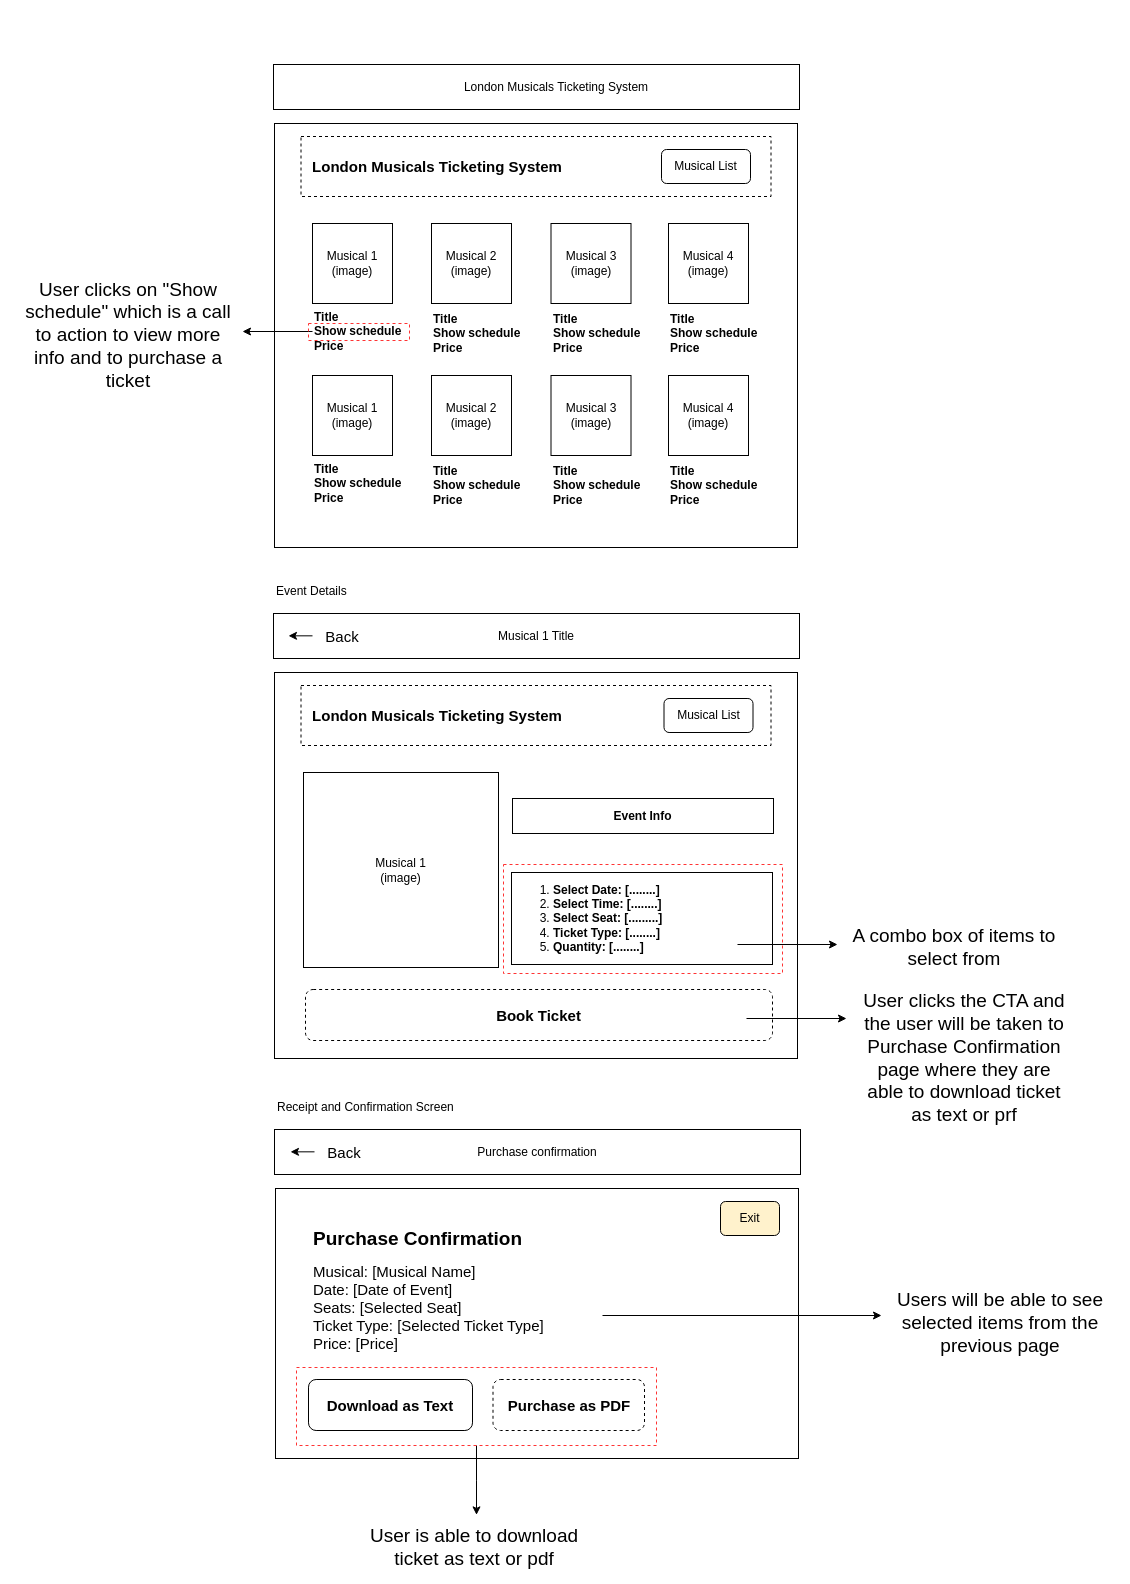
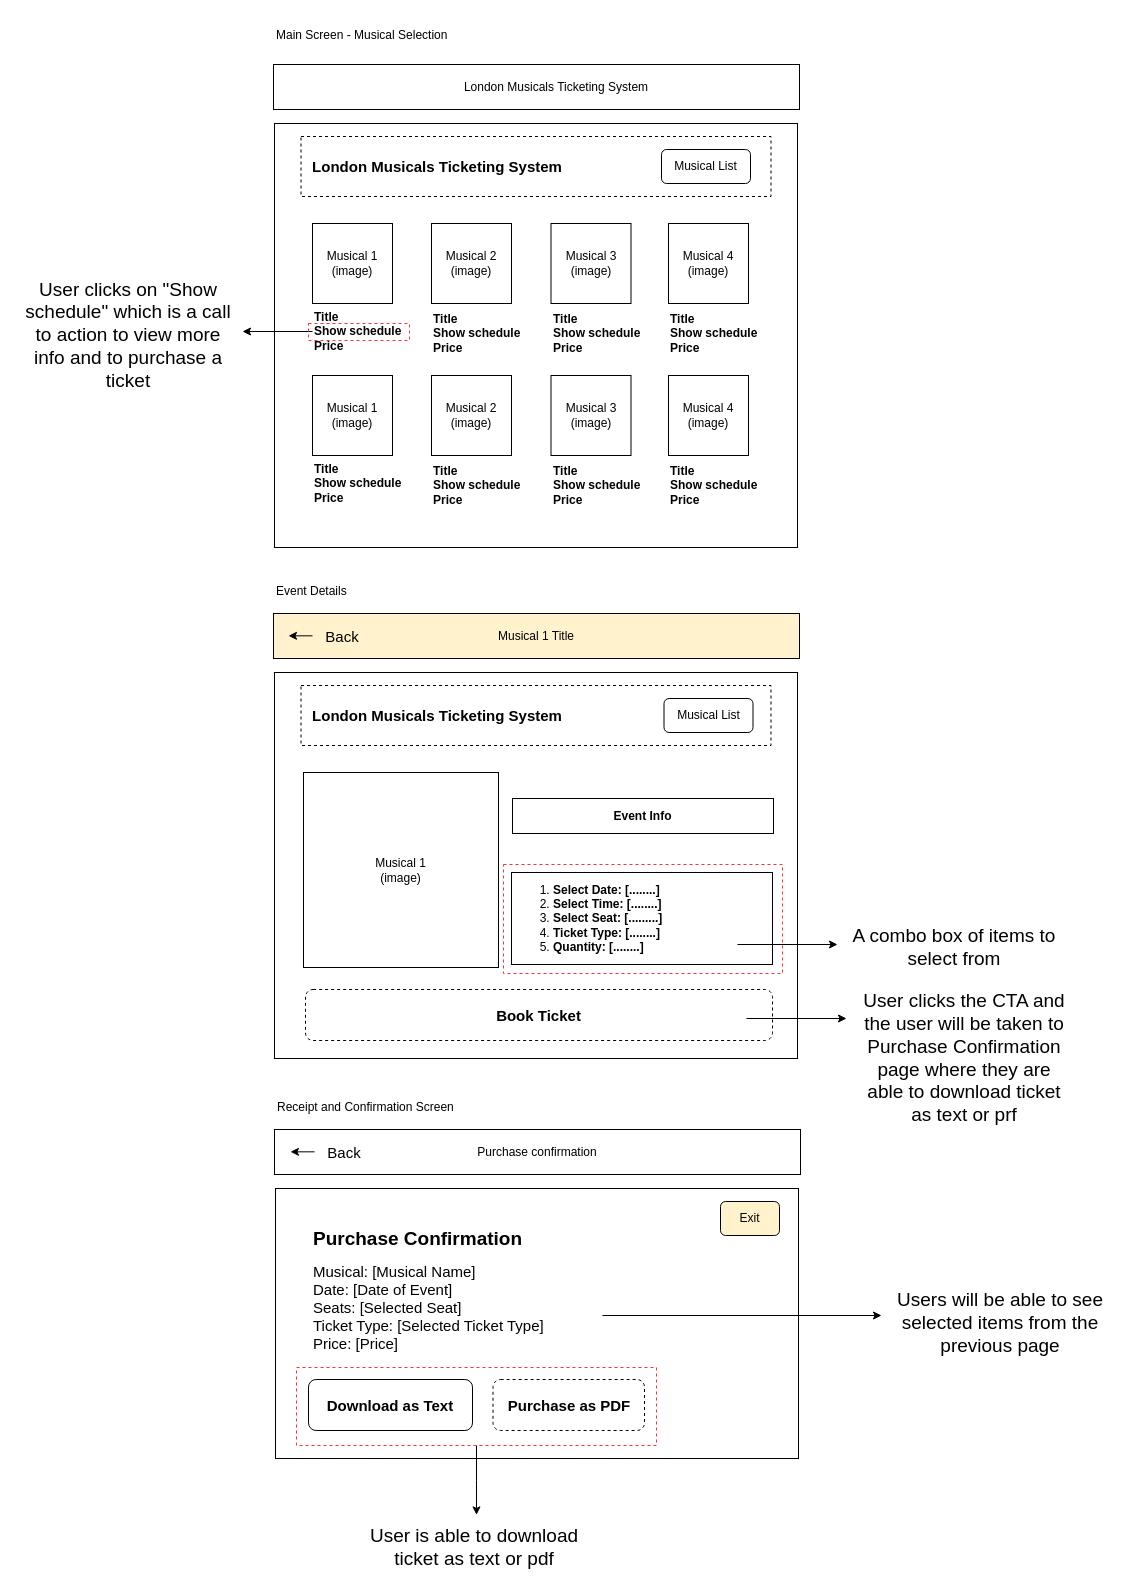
  <mxCell id="0" />
  <mxCell id="1" parent="0" />
  <mxCell id="2" value="" style="rounded=0;whiteSpace=wrap;html=1;" vertex="1" parent="1"><mxGeometry x="274" y="123" width="523" height="424" as="geometry" /></mxCell>
  <mxCell id="3" value="" style="rounded=0;whiteSpace=wrap;html=1;fontSize=15;dashed=1;" vertex="1" parent="1"><mxGeometry x="300.5" y="136" width="470" height="60" as="geometry" /></mxCell>
+ <mxCell id="4" value="Main Screen - Musical Selection" style="text;html=1;strokeColor=none;fillColor=none;align=left;verticalAlign=middle;whiteSpace=wrap;rounded=0;" vertex="1" parent="1"><mxGeometry x="274" y="20" width="203" height="30" as="geometry" /></mxCell>
  <mxCell id="5" value="&lt;blockquote style=&quot;margin: 0 0 0 40px; border: none; padding: 0px;&quot;&gt;&lt;span class=&quot;hljs-variable&quot;&gt;London&lt;/span&gt; &lt;span class=&quot;hljs-variable&quot;&gt;Musicals&lt;/span&gt; &lt;span class=&quot;hljs-variable&quot;&gt;Ticketing&lt;/span&gt; &lt;span class=&quot;hljs-variable&quot;&gt;System&lt;/span&gt;&lt;/blockquote&gt;" style="rounded=0;whiteSpace=wrap;html=1;" vertex="1" parent="1"><mxGeometry x="273" y="64" width="526" height="45" as="geometry" /></mxCell>
  <mxCell id="6" value="Musical 1&lt;br&gt;(image)" style="whiteSpace=wrap;html=1;aspect=fixed;" vertex="1" parent="1"><mxGeometry x="312" y="223" width="80" height="80" as="geometry" /></mxCell>
  <mxCell id="7" value="Musical 2&lt;br&gt;(image)" style="whiteSpace=wrap;html=1;aspect=fixed;" vertex="1" parent="1"><mxGeometry x="431" y="223" width="80" height="80" as="geometry" /></mxCell>
  <mxCell id="8" value="Musical 3&lt;br&gt;(image)" style="whiteSpace=wrap;html=1;aspect=fixed;" vertex="1" parent="1"><mxGeometry x="550.5" y="223" width="80" height="80" as="geometry" /></mxCell>
  <mxCell id="9" value="Musical 4&lt;br&gt;(image)" style="whiteSpace=wrap;html=1;aspect=fixed;" vertex="1" parent="1"><mxGeometry x="668" y="223" width="80" height="80" as="geometry" /></mxCell>
  <mxCell id="10" value="&lt;b&gt;Title&lt;br&gt;Show schedule&lt;br&gt;Price&lt;/b&gt;&lt;b&gt;&lt;br&gt;&lt;/b&gt;" style="text;html=1;strokeColor=none;fillColor=none;align=left;verticalAlign=middle;whiteSpace=wrap;rounded=0;" vertex="1" parent="1"><mxGeometry x="312" y="309" width="104" height="44" as="geometry" /></mxCell>
  <mxCell id="11" value="&lt;b&gt;Title&lt;br&gt;Show schedule&lt;br&gt;Price&lt;/b&gt;&lt;b&gt;&lt;br&gt;&lt;/b&gt;" style="text;html=1;strokeColor=none;fillColor=none;align=left;verticalAlign=middle;whiteSpace=wrap;rounded=0;" vertex="1" parent="1"><mxGeometry x="431" y="311" width="104" height="44" as="geometry" /></mxCell>
  <mxCell id="12" value="&lt;b&gt;Title&lt;br&gt;Show schedule&lt;br&gt;Price&lt;/b&gt;&lt;b&gt;&lt;br&gt;&lt;/b&gt;" style="text;html=1;strokeColor=none;fillColor=none;align=left;verticalAlign=middle;whiteSpace=wrap;rounded=0;" vertex="1" parent="1"><mxGeometry x="550.5" y="311" width="104" height="44" as="geometry" /></mxCell>
  <mxCell id="13" value="&lt;b&gt;Title&lt;br&gt;Show schedule&lt;br&gt;Price&lt;/b&gt;&lt;b&gt;&lt;br&gt;&lt;/b&gt;" style="text;html=1;strokeColor=none;fillColor=none;align=left;verticalAlign=middle;whiteSpace=wrap;rounded=0;" vertex="1" parent="1"><mxGeometry x="668" y="311" width="104" height="44" as="geometry" /></mxCell>
  <mxCell id="14" value="Musical 1&lt;br&gt;(image)" style="whiteSpace=wrap;html=1;aspect=fixed;" vertex="1" parent="1"><mxGeometry x="312" y="375" width="80" height="80" as="geometry" /></mxCell>
  <mxCell id="15" value="Musical 2&lt;br&gt;(image)" style="whiteSpace=wrap;html=1;aspect=fixed;" vertex="1" parent="1"><mxGeometry x="431" y="375" width="80" height="80" as="geometry" /></mxCell>
  <mxCell id="16" value="Musical 3&lt;br&gt;(image)" style="whiteSpace=wrap;html=1;aspect=fixed;" vertex="1" parent="1"><mxGeometry x="550.5" y="375" width="80" height="80" as="geometry" /></mxCell>
  <mxCell id="17" value="Musical 4&lt;br&gt;(image)" style="whiteSpace=wrap;html=1;aspect=fixed;" vertex="1" parent="1"><mxGeometry x="668" y="375" width="80" height="80" as="geometry" /></mxCell>
  <mxCell id="18" value="&lt;b&gt;Title&lt;br&gt;Show schedule&lt;br&gt;Price&lt;br&gt;&lt;/b&gt;" style="text;html=1;strokeColor=none;fillColor=none;align=left;verticalAlign=middle;whiteSpace=wrap;rounded=0;" vertex="1" parent="1"><mxGeometry x="312" y="461" width="104" height="44" as="geometry" /></mxCell>
  <mxCell id="19" value="&lt;b&gt;Title&lt;br&gt;Show schedule&lt;br&gt;Price&lt;/b&gt;&lt;b&gt;&lt;br&gt;&lt;/b&gt;" style="text;html=1;strokeColor=none;fillColor=none;align=left;verticalAlign=middle;whiteSpace=wrap;rounded=0;" vertex="1" parent="1"><mxGeometry x="431" y="463" width="104" height="44" as="geometry" /></mxCell>
  <mxCell id="20" value="&lt;b&gt;Title&lt;br&gt;Show schedule&lt;br&gt;Price&lt;/b&gt;&lt;b&gt;&lt;br&gt;&lt;/b&gt;" style="text;html=1;strokeColor=none;fillColor=none;align=left;verticalAlign=middle;whiteSpace=wrap;rounded=0;" vertex="1" parent="1"><mxGeometry x="550.5" y="463" width="104" height="44" as="geometry" /></mxCell>
  <mxCell id="21" value="&lt;b&gt;Title&lt;br&gt;Show schedule&lt;br&gt;Price&lt;/b&gt;&lt;b&gt;&lt;br&gt;&lt;/b&gt;" style="text;html=1;strokeColor=none;fillColor=none;align=left;verticalAlign=middle;whiteSpace=wrap;rounded=0;" vertex="1" parent="1"><mxGeometry x="668" y="463" width="104" height="44" as="geometry" /></mxCell>
  <mxCell id="22" value="&lt;b style=&quot;font-size: 15px;&quot;&gt;&lt;span class=&quot;hljs-variable&quot;&gt;London&lt;/span&gt;&amp;nbsp;&lt;span class=&quot;hljs-variable&quot;&gt;Musicals&lt;/span&gt;&amp;nbsp;&lt;span class=&quot;hljs-variable&quot;&gt;Ticketing&lt;/span&gt;&amp;nbsp;&lt;span class=&quot;hljs-variable&quot;&gt;System&lt;/span&gt;&lt;/b&gt;" style="text;html=1;strokeColor=none;fillColor=none;align=center;verticalAlign=middle;whiteSpace=wrap;rounded=0;" vertex="1" parent="1"><mxGeometry x="407" y="151" width="60" height="30" as="geometry" /></mxCell>
  <mxCell id="23" value="" style="rounded=0;whiteSpace=wrap;html=1;" vertex="1" parent="1"><mxGeometry x="274" y="672" width="523" height="386" as="geometry" /></mxCell>
  <mxCell id="24" value="" style="rounded=0;whiteSpace=wrap;html=1;fontSize=15;dashed=1;" vertex="1" parent="1"><mxGeometry x="300.5" y="685" width="470" height="60" as="geometry" /></mxCell>
- <mxCell id="25" value="Musical 1 Title" style="rounded=0;whiteSpace=wrap;html=1;" vertex="1" parent="1"><mxGeometry x="273" y="613" width="526" height="45" as="geometry" /></mxCell>
+ <mxCell id="25" value="Musical 1 Title" style="rounded=0;whiteSpace=wrap;html=1;fillColor=#fff2cc;" vertex="1" parent="1"><mxGeometry x="273" y="613" width="526" height="45" as="geometry" /></mxCell>
  <mxCell id="26" value="Musical 1&lt;br&gt;(image)" style="whiteSpace=wrap;html=1;aspect=fixed;" vertex="1" parent="1"><mxGeometry x="303" y="772" width="195" height="195" as="geometry" /></mxCell>
  <mxCell id="27" value="&lt;div style=&quot;&quot;&gt;&lt;b&gt;Event Info&lt;/b&gt;&lt;/div&gt;" style="text;html=1;strokeColor=default;fillColor=none;align=center;verticalAlign=middle;whiteSpace=wrap;rounded=0;" vertex="1" parent="1"><mxGeometry x="512" y="798" width="261" height="35" as="geometry" /></mxCell>
  <mxCell id="28" value="Musical List" style="rounded=1;whiteSpace=wrap;html=1;" vertex="1" parent="1"><mxGeometry x="663.5" y="698" width="89" height="34" as="geometry" /></mxCell>
  <mxCell id="29" value="&lt;b style=&quot;font-size: 15px;&quot;&gt;&lt;span class=&quot;hljs-variable&quot;&gt;London&lt;/span&gt;&amp;nbsp;&lt;span class=&quot;hljs-variable&quot;&gt;Musicals&lt;/span&gt;&amp;nbsp;&lt;span class=&quot;hljs-variable&quot;&gt;Ticketing&lt;/span&gt;&amp;nbsp;&lt;span class=&quot;hljs-variable&quot;&gt;System&lt;/span&gt;&lt;/b&gt;" style="text;html=1;strokeColor=none;fillColor=none;align=center;verticalAlign=middle;whiteSpace=wrap;rounded=0;" vertex="1" parent="1"><mxGeometry x="407" y="700" width="60" height="30" as="geometry" /></mxCell>
  <mxCell id="30" value="Event Details" style="text;html=1;strokeColor=none;fillColor=none;align=left;verticalAlign=middle;whiteSpace=wrap;rounded=0;" vertex="1" parent="1"><mxGeometry x="274" y="576" width="203" height="30" as="geometry" /></mxCell>
  <mxCell id="31" value="&lt;b&gt;Book Ticket&lt;/b&gt;" style="rounded=1;whiteSpace=wrap;html=1;dashed=1;fontSize=15;strokeColor=default;" vertex="1" parent="1"><mxGeometry x="305" y="989" width="467" height="51" as="geometry" /></mxCell>
  <mxCell id="32" value="&lt;div style=&quot;&quot;&gt;&lt;div&gt;&lt;b&gt;&lt;br&gt;&lt;/b&gt;&lt;/div&gt;&lt;ol&gt;&lt;li&gt;&lt;b&gt;Select Date: [........]&lt;/b&gt;&lt;/li&gt;&lt;li&gt;&lt;b&gt;Select Time: [........]&lt;/b&gt;&lt;/li&gt;&lt;li&gt;&lt;b&gt;Select Seat: [.........]&lt;/b&gt;&lt;/li&gt;&lt;li&gt;&lt;b&gt;Ticket Type: [........]&lt;/b&gt;&lt;/li&gt;&lt;li&gt;&lt;b&gt;Quantity: [........]&lt;/b&gt;&lt;/li&gt;&lt;/ol&gt;&lt;/div&gt;&lt;div style=&quot;&quot;&gt;&lt;b&gt;&lt;br&gt;&lt;/b&gt;&lt;/div&gt;" style="text;html=1;strokeColor=default;fillColor=none;align=left;verticalAlign=middle;whiteSpace=wrap;rounded=0;" vertex="1" parent="1"><mxGeometry x="511" y="872" width="261" height="92" as="geometry" /></mxCell>
  <mxCell id="33" value="" style="rounded=0;whiteSpace=wrap;html=1;" vertex="1" parent="1"><mxGeometry x="275" y="1188" width="523" height="270" as="geometry" /></mxCell>
  <mxCell id="34" value="Purchase confirmation" style="rounded=0;whiteSpace=wrap;html=1;" vertex="1" parent="1"><mxGeometry x="274" y="1129" width="526" height="45" as="geometry" /></mxCell>
  <mxCell id="35" value="Receipt and Confirmation Screen" style="text;html=1;strokeColor=none;fillColor=none;align=left;verticalAlign=middle;whiteSpace=wrap;rounded=0;" vertex="1" parent="1"><mxGeometry x="275" y="1092" width="203" height="30" as="geometry" /></mxCell>
  <mxCell id="36" value="&lt;b&gt;Download as Text&lt;/b&gt;" style="rounded=1;whiteSpace=wrap;html=1;dashed=0;fontSize=15;strokeColor=default;" vertex="1" parent="1"><mxGeometry x="308" y="1379" width="164" height="51" as="geometry" /></mxCell>
  <mxCell id="37" value="" style="endArrow=classic;html=1;rounded=0;fontSize=15;" edge="1" parent="1"><mxGeometry width="50" height="50" relative="1" as="geometry"><mxPoint x="312" y="635.33" as="sourcePoint" /><mxPoint x="288" y="635.33" as="targetPoint" /></mxGeometry></mxCell>
  <mxCell id="38" value="Back" style="text;html=1;strokeColor=none;fillColor=none;align=center;verticalAlign=middle;whiteSpace=wrap;rounded=0;dashed=1;fontSize=15;" vertex="1" parent="1"><mxGeometry x="312" y="620.5" width="60" height="30" as="geometry" /></mxCell>
  <mxCell id="39" value="" style="endArrow=classic;html=1;rounded=0;fontSize=15;" edge="1" parent="1"><mxGeometry width="50" height="50" relative="1" as="geometry"><mxPoint x="314" y="1151.33" as="sourcePoint" /><mxPoint x="290" y="1151.33" as="targetPoint" /></mxGeometry></mxCell>
  <mxCell id="40" value="Back" style="text;html=1;strokeColor=none;fillColor=none;align=center;verticalAlign=middle;whiteSpace=wrap;rounded=0;dashed=1;fontSize=15;" vertex="1" parent="1"><mxGeometry x="314" y="1136.5" width="60" height="30" as="geometry" /></mxCell>
  <mxCell id="41" value="&lt;b&gt;Purchase as PDF&lt;/b&gt;" style="rounded=1;whiteSpace=wrap;html=1;dashed=1;fontSize=15;strokeColor=default;" vertex="1" parent="1"><mxGeometry x="492.5" y="1379" width="151.5" height="51" as="geometry" /></mxCell>
  <mxCell id="42" value="&lt;h1 style=&quot;font-size: 19px;&quot;&gt;Purchase Confirmation&lt;/h1&gt;&lt;div&gt;Musical: [Musical Name]&lt;/div&gt;&lt;div&gt;Date: [Date of Event]&lt;/div&gt;&lt;div&gt;Seats: [Selected Seat]&lt;/div&gt;&lt;div&gt;Ticket Type: [Selected Ticket Type]&lt;/div&gt;&lt;div&gt;Price: [Price]&lt;/div&gt;" style="text;html=1;strokeColor=none;fillColor=none;spacing=5;spacingTop=-20;whiteSpace=wrap;overflow=hidden;rounded=0;dashed=1;fontSize=15;" vertex="1" parent="1"><mxGeometry x="308" y="1225" width="412" height="146" as="geometry" /></mxCell>
  <mxCell id="43" value="Exit" style="rounded=1;whiteSpace=wrap;html=1;fillColor=#fff2cc;" vertex="1" parent="1"><mxGeometry x="720" y="1201" width="59" height="34" as="geometry" /></mxCell>
  <mxCell id="44" value="Musical List" style="rounded=1;whiteSpace=wrap;html=1;" vertex="1" parent="1"><mxGeometry x="661" y="149" width="89" height="34" as="geometry" /></mxCell>
  <mxCell id="45" value="" style="endArrow=classic;html=1;rounded=0;fontSize=19;exitX=0;exitY=0.5;exitDx=0;exitDy=0;" edge="1" parent="1" source="10"><mxGeometry width="50" height="50" relative="1" as="geometry"><mxPoint x="219" y="392" as="sourcePoint" /><mxPoint x="242" y="331" as="targetPoint" /></mxGeometry></mxCell>
  <mxCell id="46" value="" style="rounded=0;whiteSpace=wrap;html=1;dashed=1;fontSize=19;strokeColor=#FF3333;fillColor=none;" vertex="1" parent="1"><mxGeometry x="308" y="323" width="101" height="17" as="geometry" /></mxCell>
  <mxCell id="47" value="User clicks on &quot;Show schedule&quot; which is a call to action to view more info and to purchase a ticket" style="text;html=1;strokeColor=none;fillColor=none;align=center;verticalAlign=middle;whiteSpace=wrap;rounded=0;dashed=1;fontSize=19;" vertex="1" parent="1"><mxGeometry x="20" y="320" width="216" height="30" as="geometry" /></mxCell>
  <mxCell id="48" value="" style="rounded=0;whiteSpace=wrap;html=1;dashed=1;fontSize=19;strokeColor=#FF3333;fillColor=none;" vertex="1" parent="1"><mxGeometry x="503" y="864" width="279" height="109" as="geometry" /></mxCell>
  <mxCell id="49" value="" style="endArrow=classic;html=1;rounded=0;fontSize=19;" edge="1" parent="1"><mxGeometry width="50" height="50" relative="1" as="geometry"><mxPoint x="737" y="944" as="sourcePoint" /><mxPoint x="837" y="944" as="targetPoint" /></mxGeometry></mxCell>
  <mxCell id="50" value="A combo box of items to select from" style="text;html=1;strokeColor=none;fillColor=none;align=center;verticalAlign=middle;whiteSpace=wrap;rounded=0;dashed=1;fontSize=19;" vertex="1" parent="1"><mxGeometry x="846" y="932" width="216" height="30" as="geometry" /></mxCell>
  <mxCell id="51" value="" style="endArrow=classic;html=1;rounded=0;fontSize=19;" edge="1" parent="1"><mxGeometry width="50" height="50" relative="1" as="geometry"><mxPoint x="746" y="1018" as="sourcePoint" /><mxPoint x="846" y="1018" as="targetPoint" /></mxGeometry></mxCell>
  <mxCell id="52" value="User clicks the CTA and the user will be taken to Purchase Confirmation page where they are able to download ticket as text or prf" style="text;html=1;strokeColor=none;fillColor=none;align=center;verticalAlign=middle;whiteSpace=wrap;rounded=0;dashed=1;fontSize=19;" vertex="1" parent="1"><mxGeometry x="856" y="1043" width="216" height="30" as="geometry" /></mxCell>
  <mxCell id="53" value="" style="endArrow=classic;html=1;rounded=0;fontSize=19;" edge="1" parent="1"><mxGeometry width="50" height="50" relative="1" as="geometry"><mxPoint x="602" y="1315" as="sourcePoint" /><mxPoint x="881" y="1315" as="targetPoint" /></mxGeometry></mxCell>
  <mxCell id="54" value="Users will be able to see selected items from the previous page" style="text;html=1;strokeColor=none;fillColor=none;align=center;verticalAlign=middle;whiteSpace=wrap;rounded=0;dashed=1;fontSize=19;" vertex="1" parent="1"><mxGeometry x="892" y="1308" width="216" height="30" as="geometry" /></mxCell>
  <mxCell id="55" style="edgeStyle=orthogonalEdgeStyle;rounded=0;orthogonalLoop=1;jettySize=auto;html=1;fontSize=19;" edge="1" parent="1" source="56"><mxGeometry relative="1" as="geometry"><mxPoint x="476" y="1514.381" as="targetPoint" /></mxGeometry></mxCell>
  <mxCell id="56" value="" style="rounded=0;whiteSpace=wrap;html=1;dashed=1;fontSize=19;strokeColor=#FF3333;fillColor=none;" vertex="1" parent="1"><mxGeometry x="296" y="1367" width="360" height="78" as="geometry" /></mxCell>
  <mxCell id="57" value="User is able to download ticket as text or pdf" style="text;html=1;strokeColor=none;fillColor=none;align=center;verticalAlign=middle;whiteSpace=wrap;rounded=0;dashed=1;fontSize=19;" vertex="1" parent="1"><mxGeometry x="350" y="1532" width="248" height="30" as="geometry" /></mxCell>
